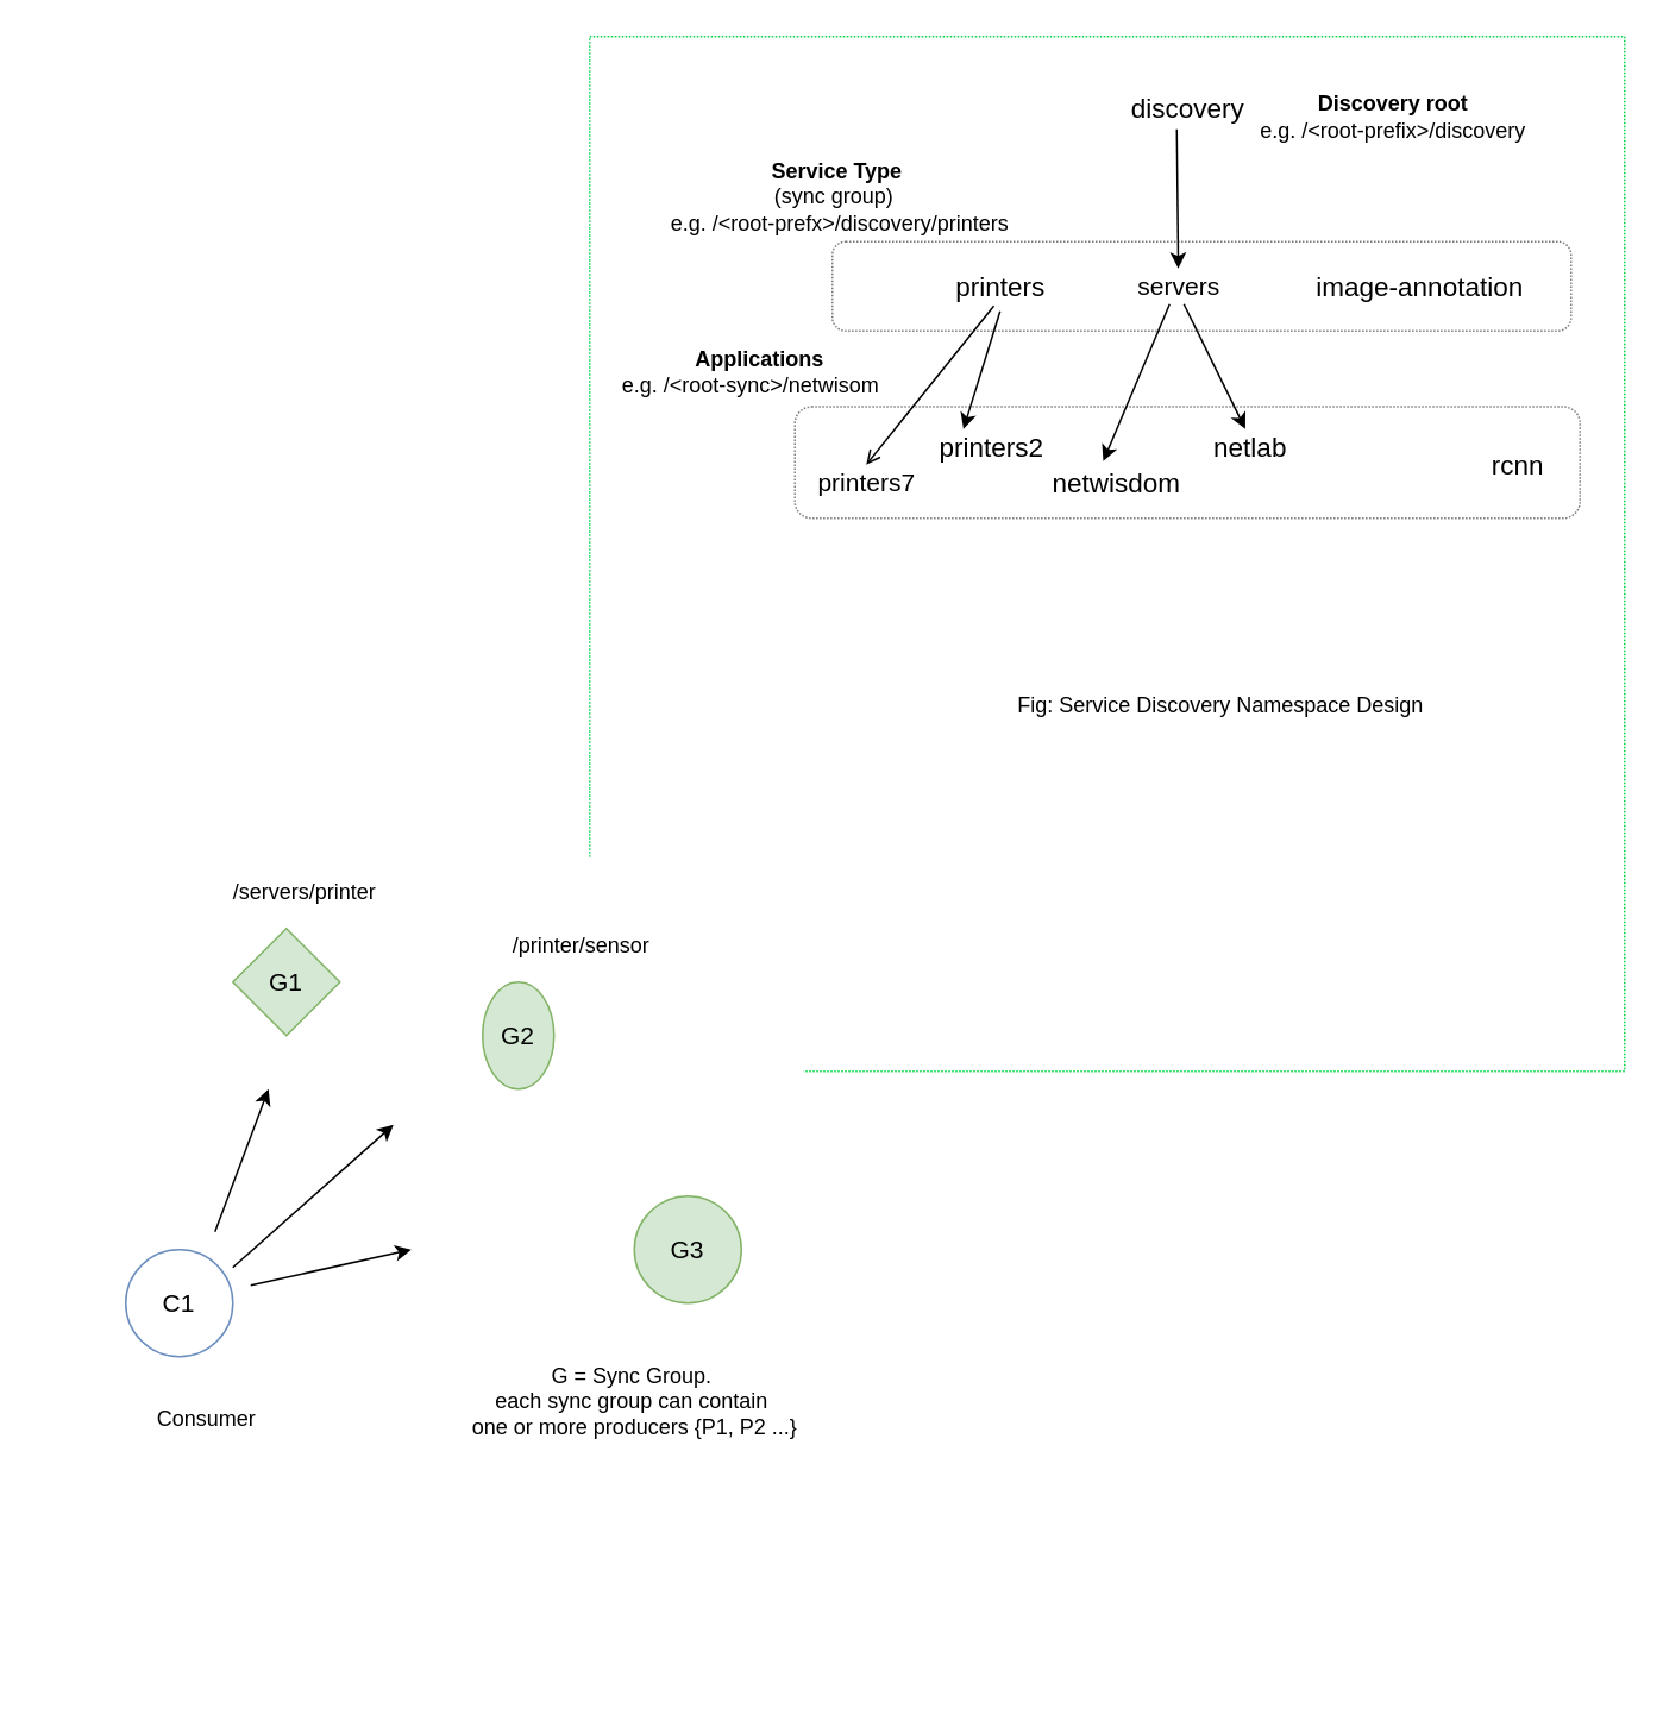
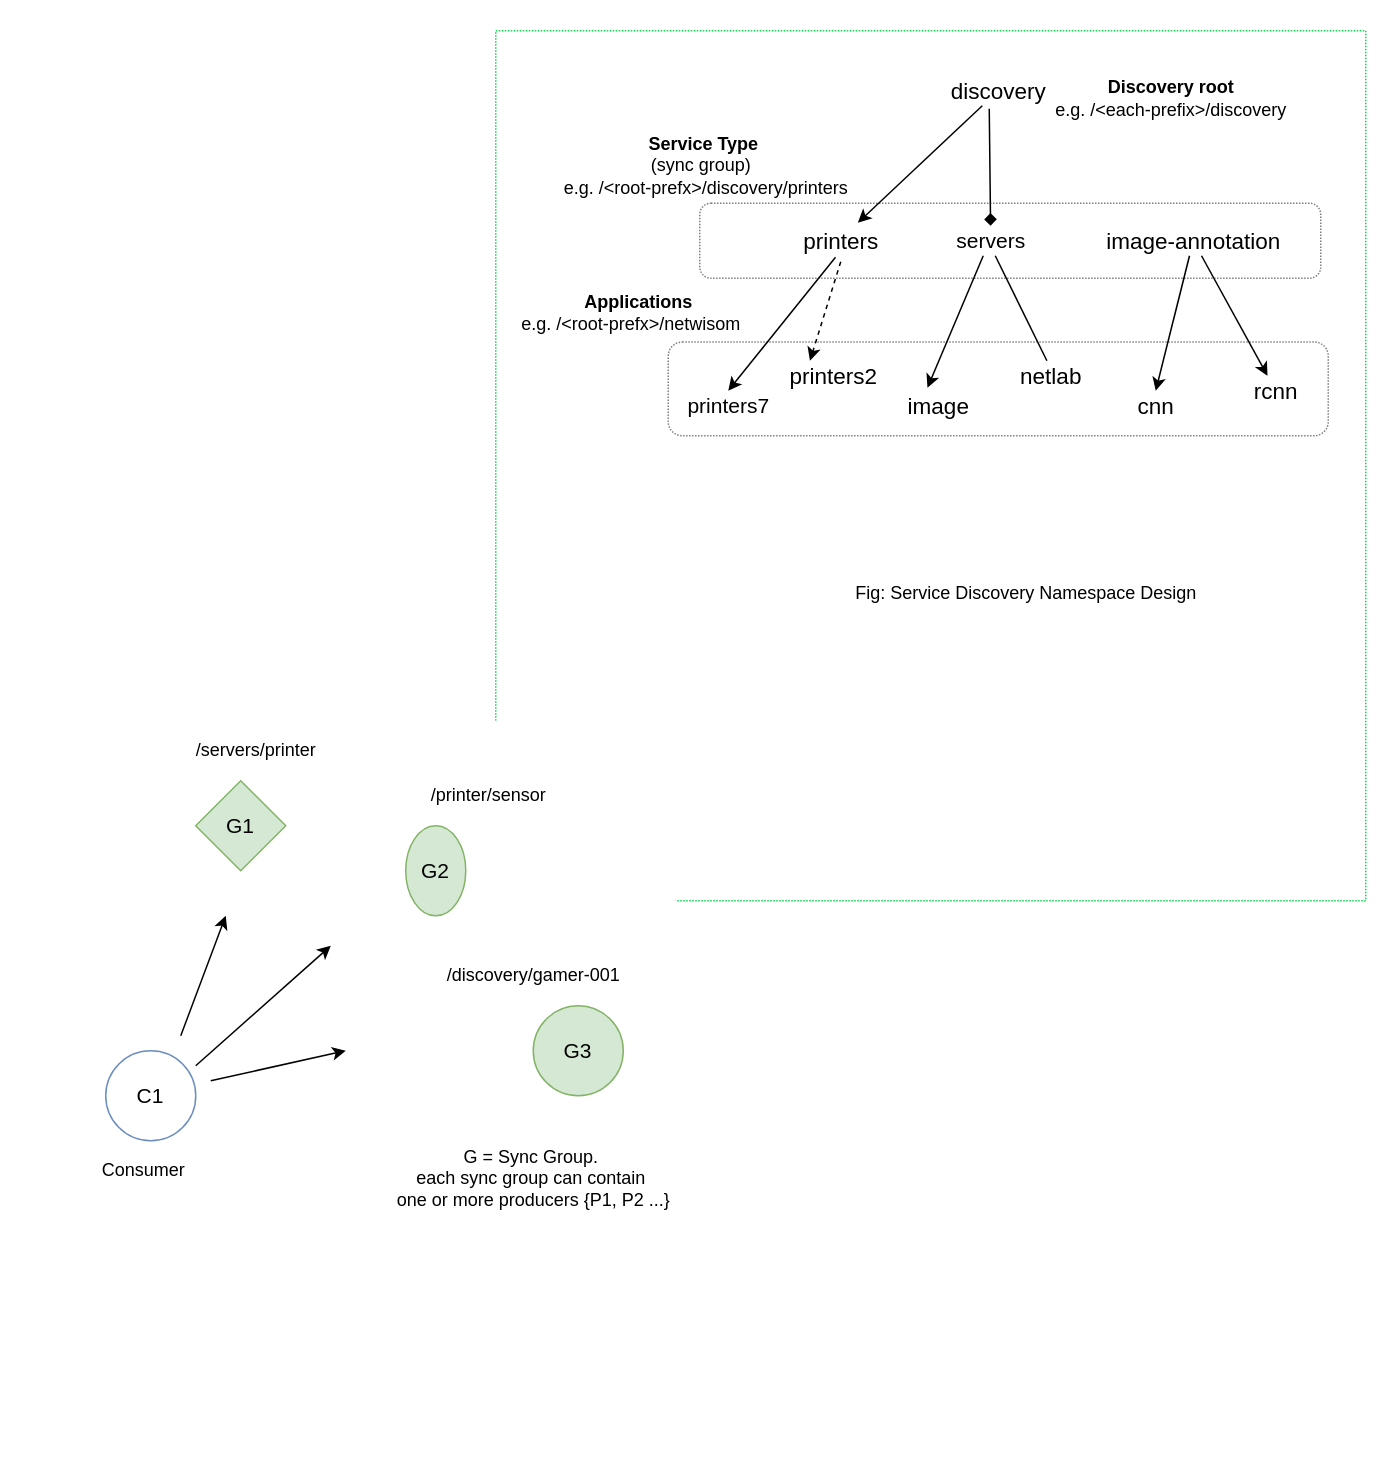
  <mxCell id="0" />
  <mxCell id="1" parent="0" />
  <mxCell id="2" value="" style="whiteSpace=wrap;html=1;aspect=fixed;dashed=1;dashPattern=1 1;strokeColor=#0BD64E;strokeWidth=1;" vertex="1" parent="1"><mxGeometry x="330" y="20" width="580" height="580" as="geometry" /></mxCell>
  <mxCell id="3" value="&lt;b&gt;&lt;font style=&quot;font-size: 15px&quot;&gt;&amp;nbsp; &amp;nbsp; &amp;nbsp; &amp;nbsp; &amp;nbsp; &amp;nbsp; &amp;nbsp; &amp;nbsp; &amp;nbsp; &amp;nbsp; &amp;nbsp; &amp;nbsp; &amp;nbsp; &amp;nbsp;&lt;/font&gt;&lt;/b&gt;&lt;br&gt;&lt;br&gt;&amp;nbsp; &amp;nbsp; &amp;nbsp; &amp;nbsp; &amp;nbsp; &amp;nbsp; &amp;nbsp; &amp;nbsp; &amp;nbsp; &amp;nbsp; &amp;nbsp; &amp;nbsp; &amp;nbsp; &amp;nbsp; &amp;nbsp; &amp;nbsp; &amp;nbsp; &amp;nbsp; &amp;nbsp; &amp;nbsp; &amp;nbsp; &amp;nbsp; &amp;nbsp; &amp;nbsp; &amp;nbsp; &amp;nbsp; &amp;nbsp; &amp;nbsp; &amp;nbsp; &amp;nbsp; &amp;nbsp; &amp;nbsp; &amp;nbsp; &amp;nbsp; &amp;nbsp; &amp;nbsp; &amp;nbsp; &amp;nbsp; &amp;nbsp; &amp;nbsp; &amp;nbsp; &amp;nbsp; &amp;nbsp; &amp;nbsp; &amp;nbsp; &amp;nbsp; &amp;nbsp; &amp;nbsp; &amp;nbsp; &amp;nbsp; &amp;nbsp; &amp;nbsp; &amp;nbsp; &amp;nbsp; &amp;nbsp; &amp;nbsp; &amp;nbsp; &amp;nbsp; &amp;nbsp; &amp;nbsp; &amp;nbsp; &amp;nbsp; &amp;nbsp; &amp;nbsp; &amp;nbsp; &amp;nbsp; &amp;nbsp; &amp;nbsp;&amp;nbsp;" style="rounded=1;whiteSpace=wrap;html=1;strokeWidth=1;opacity=50;dashed=1;dashPattern=1 1;" vertex="1" parent="1"><mxGeometry x="445" y="227.5" width="440" height="62.5" as="geometry" /></mxCell>
  <mxCell id="4" value="&lt;b&gt;&lt;font style=&quot;font-size: 15px&quot;&gt;&amp;nbsp; &amp;nbsp; &amp;nbsp; &amp;nbsp; &amp;nbsp; &amp;nbsp; &amp;nbsp; &amp;nbsp; &amp;nbsp; &amp;nbsp; &amp;nbsp; &amp;nbsp; &amp;nbsp; &amp;nbsp;&lt;/font&gt;&lt;/b&gt;&lt;br&gt;&lt;br&gt;&amp;nbsp; &amp;nbsp; &amp;nbsp; &amp;nbsp; &amp;nbsp; &amp;nbsp; &amp;nbsp; &amp;nbsp; &amp;nbsp; &amp;nbsp; &amp;nbsp; &amp;nbsp; &amp;nbsp; &amp;nbsp; &amp;nbsp; &amp;nbsp; &amp;nbsp; &amp;nbsp; &amp;nbsp; &amp;nbsp; &amp;nbsp; &amp;nbsp; &amp;nbsp; &amp;nbsp; &amp;nbsp; &amp;nbsp; &amp;nbsp; &amp;nbsp; &amp;nbsp; &amp;nbsp; &amp;nbsp; &amp;nbsp; &amp;nbsp; &amp;nbsp; &amp;nbsp; &amp;nbsp; &amp;nbsp; &amp;nbsp; &amp;nbsp; &amp;nbsp; &amp;nbsp; &amp;nbsp; &amp;nbsp; &amp;nbsp; &amp;nbsp; &amp;nbsp; &amp;nbsp; &amp;nbsp; &amp;nbsp; &amp;nbsp; &amp;nbsp; &amp;nbsp; &amp;nbsp; &amp;nbsp; &amp;nbsp; &amp;nbsp; &amp;nbsp; &amp;nbsp; &amp;nbsp; &amp;nbsp; &amp;nbsp; &amp;nbsp; &amp;nbsp; &amp;nbsp; &amp;nbsp; &amp;nbsp; &amp;nbsp; &amp;nbsp; &amp;nbsp; &amp;nbsp;" style="rounded=1;whiteSpace=wrap;html=1;strokeWidth=1;opacity=50;dashed=1;dashPattern=1 1;" vertex="1" parent="1"><mxGeometry x="466" y="135" width="414" height="50" as="geometry" /></mxCell>
  <mxCell id="5" value="" style="group" vertex="1" connectable="0" parent="1"><mxGeometry x="60" y="490" width="395" height="460" as="geometry" /></mxCell>
  <mxCell id="6" value="" style="group" vertex="1" connectable="0" parent="5"><mxGeometry x="-40" y="-10" width="430" height="360" as="geometry" /></mxCell>
  <mxCell id="7" value="" style="rounded=0;whiteSpace=wrap;html=1;strokeWidth=1;strokeColor=none;" vertex="1" parent="6"><mxGeometry width="430" height="360" as="geometry" /></mxCell>
  <mxCell id="8" value="&lt;font style=&quot;font-size: 14px&quot;&gt;G1&lt;/font&gt;" style="rhombus;whiteSpace=wrap;html=1;aspect=fixed;fillColor=#d5e8d4;strokeColor=#82b366;" vertex="1" parent="5"><mxGeometry x="70" y="30" width="60" height="60" as="geometry" /></mxCell>
  <mxCell id="9" value="&lt;span style=&quot;font-size: 14px&quot;&gt;G3&lt;/span&gt;" style="ellipse;whiteSpace=wrap;html=1;aspect=fixed;fillColor=#d5e8d4;strokeColor=#82b366;" vertex="1" parent="5"><mxGeometry x="295" y="180" width="60" height="60" as="geometry" /></mxCell>
  <mxCell id="10" value="&lt;span style=&quot;font-size: 14px&quot;&gt;G2&lt;/span&gt;" style="ellipse;whiteSpace=wrap;html=1;aspect=fixed;fillColor=#d5e8d4;strokeColor=#82b366;" vertex="1" parent="5"><mxGeometry x="210" y="60" width="40" height="60" as="geometry" /></mxCell>
  <mxCell id="11" value="/servers/printer" style="text;html=1;align=center;verticalAlign=middle;resizable=0;points=[];autosize=1;" vertex="1" parent="5"><mxGeometry x="60" width="100" height="20" as="geometry" /></mxCell>
  <mxCell id="12" value="/printer/sensor" style="text;html=1;align=center;verticalAlign=middle;resizable=0;points=[];autosize=1;" vertex="1" parent="5"><mxGeometry x="210" y="30" width="110" height="20" as="geometry" /></mxCell>
+ <mxCell id="13" value="/discovery/gamer-001" style="text;html=1;align=center;verticalAlign=middle;resizable=0;points=[];autosize=1;" vertex="1" parent="5"><mxGeometry x="230" y="150" width="130" height="20" as="geometry" /></mxCell>
  <mxCell id="14" value="&lt;span style=&quot;font-size: 14px&quot;&gt;C1&lt;/span&gt;" style="ellipse;whiteSpace=wrap;html=1;aspect=fixed;fillColor=#ffffff;strokeColor=#6c8ebf;" vertex="1" parent="5"><mxGeometry x="10" y="210" width="60" height="60" as="geometry" /></mxCell>
  <mxCell id="15" value="G = Sync Group.&amp;nbsp;&lt;br&gt;each sync group can contain&amp;nbsp;&lt;br&gt;one or more producers {P1, P2 ...}" style="text;html=1;align=center;verticalAlign=middle;resizable=0;points=[];autosize=1;" vertex="1" parent="5"><mxGeometry x="195" y="270" width="200" height="50" as="geometry" /></mxCell>
  <mxCell id="16" value="" style="endArrow=classic;html=1;" edge="1" parent="5"><mxGeometry width="50" height="50" relative="1" as="geometry"><mxPoint x="60" y="200" as="sourcePoint" /><mxPoint x="90" y="120" as="targetPoint" /></mxGeometry></mxCell>
  <mxCell id="17" value="" style="endArrow=classic;html=1;" edge="1" parent="5"><mxGeometry width="50" height="50" relative="1" as="geometry"><mxPoint x="70" y="220" as="sourcePoint" /><mxPoint x="160" y="140" as="targetPoint" /></mxGeometry></mxCell>
  <mxCell id="18" value="" style="endArrow=classic;html=1;" edge="1" parent="5"><mxGeometry width="50" height="50" relative="1" as="geometry"><mxPoint x="80" y="230" as="sourcePoint" /><mxPoint x="170" y="210" as="targetPoint" /></mxGeometry></mxCell>
- <mxCell id="19" value="Consumer" style="text;html=1;align=center;verticalAlign=middle;resizable=0;points=[];autosize=1;" vertex="1" parent="5"><mxGeometry x="20" y="295" width="70" height="20" as="geometry" /></mxCell>
+ <mxCell id="19" value="Consumer" style="text;html=1;align=center;verticalAlign=middle;resizable=0;points=[];autosize=1;" vertex="1" parent="5"><mxGeometry y="280" width="70" height="20" as="geometry" /></mxCell>
  <mxCell id="20" value="&lt;font style=&quot;font-size: 15px&quot;&gt;printers&lt;/font&gt;" style="text;html=1;align=center;verticalAlign=middle;resizable=0;points=[];autosize=1;" vertex="1" parent="1"><mxGeometry x="525" y="150" width="70" height="20" as="geometry" /></mxCell>
  <mxCell id="21" value="&lt;font style=&quot;font-size: 14px&quot;&gt;servers&lt;/font&gt;" style="text;html=1;align=center;verticalAlign=middle;resizable=0;points=[];autosize=1;strokeWidth=4;" vertex="1" parent="1"><mxGeometry x="630" y="150" width="60" height="20" as="geometry" /></mxCell>
  <mxCell id="22" value="&lt;font style=&quot;font-size: 15px&quot;&gt;image-annotation&lt;/font&gt;" style="text;html=1;align=center;verticalAlign=middle;resizable=0;points=[];autosize=1;strokeWidth=4;" vertex="1" parent="1"><mxGeometry x="730" y="150" width="130" height="20" as="geometry" /></mxCell>
  <mxCell id="23" value="&lt;font style=&quot;font-size: 14px&quot;&gt;printers7&lt;/font&gt;" style="text;html=1;align=center;verticalAlign=middle;resizable=0;points=[];autosize=1;" vertex="1" parent="1"><mxGeometry x="450" y="260" width="70" height="20" as="geometry" /></mxCell>
  <mxCell id="24" value="&lt;font style=&quot;font-size: 15px&quot;&gt;printers2&lt;/font&gt;" style="text;html=1;align=center;verticalAlign=middle;resizable=0;points=[];autosize=1;" vertex="1" parent="1"><mxGeometry x="520" y="240" width="70" height="20" as="geometry" /></mxCell>
  <mxCell id="25" value="&lt;font style=&quot;font-size: 15px&quot;&gt;netlab&lt;/font&gt;" style="text;html=1;align=center;verticalAlign=middle;resizable=0;points=[];autosize=1;" vertex="1" parent="1"><mxGeometry x="670" y="240" width="60" height="20" as="geometry" /></mxCell>
- <mxCell id="26" value="&lt;font style=&quot;font-size: 15px&quot;&gt;netwisdom&lt;/font&gt;" style="text;html=1;align=center;verticalAlign=middle;resizable=0;points=[];autosize=1;strokeWidth=4;" vertex="1" parent="1"><mxGeometry x="580" y="260" width="90" height="20" as="geometry" /></mxCell>
+ <mxCell id="26" value="&lt;font style=&quot;font-size: 15px&quot;&gt;image&lt;/font&gt;" style="text;html=1;align=center;verticalAlign=middle;resizable=0;points=[];autosize=1;strokeWidth=4;" vertex="1" parent="1"><mxGeometry x="580" y="260" width="90" height="20" as="geometry" /></mxCell>
+ <mxCell id="27" value="&lt;font style=&quot;font-size: 15px&quot;&gt;cnn&lt;/font&gt;" style="text;html=1;align=center;verticalAlign=middle;resizable=0;points=[];autosize=1;" vertex="1" parent="1"><mxGeometry x="750" y="260" width="40" height="20" as="geometry" /></mxCell>
  <mxCell id="28" value="&lt;font style=&quot;font-size: 15px&quot;&gt;rcnn&lt;/font&gt;" style="text;html=1;align=center;verticalAlign=middle;resizable=0;points=[];autosize=1;" vertex="1" parent="1"><mxGeometry x="830" y="250" width="40" height="20" as="geometry" /></mxCell>
- <mxCell id="29" value="" style="endArrow=open;html=1;entryX=0.5;entryY=0;entryDx=0;entryDy=0;entryPerimeter=0;exitX=0.45;exitY=1.05;exitDx=0;exitDy=0;exitPerimeter=0;" edge="1" parent="1" source="20" target="23"><mxGeometry width="50" height="50" relative="1" as="geometry"><mxPoint x="550" y="150" as="sourcePoint" /><mxPoint x="600" y="100" as="targetPoint" /></mxGeometry></mxCell>
- <mxCell id="31" value="" style="endArrow=classic;html=1;entryX=0.278;entryY=0;entryDx=0;entryDy=0;entryPerimeter=0;exitX=0.5;exitY=1.2;exitDx=0;exitDy=0;exitPerimeter=0;" edge="1" parent="1" source="20" target="24"><mxGeometry width="50" height="50" relative="1" as="geometry"><mxPoint x="490" y="170" as="sourcePoint" /><mxPoint x="470" y="250" as="targetPoint" /></mxGeometry></mxCell>
+ <mxCell id="29" value="" style="endArrow=classic;html=1;entryX=0.5;entryY=0;entryDx=0;entryDy=0;entryPerimeter=0;exitX=0.45;exitY=1.05;exitDx=0;exitDy=0;exitPerimeter=0;" edge="1" parent="1" source="20" target="23"><mxGeometry width="50" height="50" relative="1" as="geometry"><mxPoint x="550" y="150" as="sourcePoint" /><mxPoint x="600" y="100" as="targetPoint" /></mxGeometry></mxCell>
+ <mxCell id="30" value="" style="endArrow=classic;html=1;entryX=0.663;entryY=-0.1;entryDx=0;entryDy=0;entryPerimeter=0;" edge="1" parent="1" source="38" target="20"><mxGeometry width="50" height="50" relative="1" as="geometry"><mxPoint x="506" y="181" as="sourcePoint" /><mxPoint x="470" y="250" as="targetPoint" /></mxGeometry></mxCell>
+ <mxCell id="31" value="" style="endArrow=classic;html=1;entryX=0.278;entryY=0;entryDx=0;entryDy=0;entryPerimeter=0;exitX=0.5;exitY=1.2;exitDx=0;exitDy=0;exitPerimeter=0;dashed=1;" edge="1" parent="1" source="20" target="24"><mxGeometry width="50" height="50" relative="1" as="geometry"><mxPoint x="490" y="170" as="sourcePoint" /><mxPoint x="470" y="250" as="targetPoint" /></mxGeometry></mxCell>
  <mxCell id="32" value="" style="endArrow=classic;html=1;entryX=0.42;entryY=-0.1;entryDx=0;entryDy=0;entryPerimeter=0;" edge="1" parent="1" target="26"><mxGeometry width="50" height="50" relative="1" as="geometry"><mxPoint x="655" y="170" as="sourcePoint" /><mxPoint x="470" y="250" as="targetPoint" /></mxGeometry></mxCell>
- <mxCell id="33" value="" style="endArrow=classic;html=1;entryX=0.457;entryY=0;entryDx=0;entryDy=0;entryPerimeter=0;exitX=0.55;exitY=1;exitDx=0;exitDy=0;exitPerimeter=0;" edge="1" parent="1" source="21" target="25"><mxGeometry width="50" height="50" relative="1" as="geometry"><mxPoint x="510" y="184" as="sourcePoint" /><mxPoint x="540.02" y="220" as="targetPoint" /></mxGeometry></mxCell>
- <mxCell id="36" value="" style="endArrow=classic;html=1;exitX=0.425;exitY=1.1;exitDx=0;exitDy=0;exitPerimeter=0;" edge="1" parent="1" source="38" target="21"><mxGeometry width="50" height="50" relative="1" as="geometry"><mxPoint x="659" y="20" as="sourcePoint" /><mxPoint x="523.04" y="158" as="targetPoint" /></mxGeometry></mxCell>
- <mxCell id="37" value="&lt;b&gt;Discovery root&lt;/b&gt;&lt;br&gt;e.g. /&amp;lt;root-prefix&amp;gt;/discovery" style="text;html=1;align=center;verticalAlign=middle;resizable=0;points=[];autosize=1;" vertex="1" parent="1"><mxGeometry x="700" y="50" width="160" height="30" as="geometry" /></mxCell>
+ <mxCell id="33" value="" style="endArrow=none;html=1;entryX=0.457;entryY=0;entryDx=0;entryDy=0;entryPerimeter=0;exitX=0.55;exitY=1;exitDx=0;exitDy=0;exitPerimeter=0;" edge="1" parent="1" source="21" target="25"><mxGeometry width="50" height="50" relative="1" as="geometry"><mxPoint x="510" y="184" as="sourcePoint" /><mxPoint x="540.02" y="220" as="targetPoint" /></mxGeometry></mxCell>
+ <mxCell id="34" value="" style="endArrow=classic;html=1;" edge="1" parent="1" source="22" target="28"><mxGeometry width="50" height="50" relative="1" as="geometry"><mxPoint x="674" y="180" as="sourcePoint" /><mxPoint x="731.99" y="240" as="targetPoint" /></mxGeometry></mxCell>
+ <mxCell id="35" value="" style="endArrow=classic;html=1;entryX=0.5;entryY=0;entryDx=0;entryDy=0;entryPerimeter=0;" edge="1" parent="1" source="22" target="27"><mxGeometry width="50" height="50" relative="1" as="geometry"><mxPoint x="665" y="180" as="sourcePoint" /><mxPoint x="632" y="278" as="targetPoint" /></mxGeometry></mxCell>
+ <mxCell id="36" value="" style="endArrow=diamond;html=1;exitX=0.425;exitY=1.1;exitDx=0;exitDy=0;exitPerimeter=0;" edge="1" parent="1" source="38" target="21"><mxGeometry width="50" height="50" relative="1" as="geometry"><mxPoint x="659" y="20" as="sourcePoint" /><mxPoint x="523.04" y="158" as="targetPoint" /></mxGeometry></mxCell>
+ <mxCell id="37" value="&lt;b&gt;Discovery root&lt;/b&gt;&lt;br&gt;e.g. /&amp;lt;each-prefix&amp;gt;/discovery" style="text;html=1;align=center;verticalAlign=middle;resizable=0;points=[];autosize=1;" vertex="1" parent="1"><mxGeometry x="700" y="50" width="160" height="30" as="geometry" /></mxCell>
  <mxCell id="38" value="&lt;font style=&quot;font-size: 15px&quot;&gt;discovery&lt;/font&gt;" style="text;html=1;align=center;verticalAlign=middle;resizable=0;points=[];autosize=1;strokeWidth=4;" vertex="1" parent="1"><mxGeometry x="625" y="50" width="80" height="20" as="geometry" /></mxCell>
  <mxCell id="39" value="&lt;span style=&quot;font-size: 13px&quot;&gt;&lt;font style=&quot;font-size: 13px&quot;&gt;&lt;br&gt;&lt;/font&gt;&lt;/span&gt;" style="text;html=1;align=center;verticalAlign=middle;resizable=0;points=[];autosize=1;" vertex="1" parent="1"><mxGeometry x="360" y="150" width="20" height="20" as="geometry" /></mxCell>
  <mxCell id="40" value="&lt;font style=&quot;font-size: 12px&quot;&gt;&lt;b&gt;Service Type&amp;nbsp;&lt;/b&gt;&lt;br&gt;(sync group)&amp;nbsp;&amp;nbsp;&lt;br&gt;e.g. /&amp;lt;root-prefx&amp;gt;/discovery/printers&lt;/font&gt;" style="text;html=1;align=center;verticalAlign=middle;resizable=0;points=[];autosize=1;" vertex="1" parent="1"><mxGeometry x="370" y="85" width="200" height="50" as="geometry" /></mxCell>
- <mxCell id="41" value="&amp;nbsp; &amp;nbsp;&lt;b&gt;Applications&lt;/b&gt;&lt;br&gt;e.g. /&amp;lt;root-sync&amp;gt;/netwisom" style="text;html=1;align=center;verticalAlign=middle;resizable=0;points=[];autosize=1;" vertex="1" parent="1"><mxGeometry x="340" y="193" width="160" height="30" as="geometry" /></mxCell>
+ <mxCell id="41" value="&amp;nbsp; &amp;nbsp;&lt;b&gt;Applications&lt;/b&gt;&lt;br&gt;e.g. /&amp;lt;root-prefx&amp;gt;/netwisom" style="text;html=1;align=center;verticalAlign=middle;resizable=0;points=[];autosize=1;" vertex="1" parent="1"><mxGeometry x="340" y="193" width="160" height="30" as="geometry" /></mxCell>
  <mxCell id="42" value="Fig: Service Discovery Namespace Design&amp;nbsp;" style="text;html=1;align=center;verticalAlign=middle;resizable=0;points=[];autosize=1;" vertex="1" parent="1"><mxGeometry x="560" y="385" width="250" height="20" as="geometry" /></mxCell>
